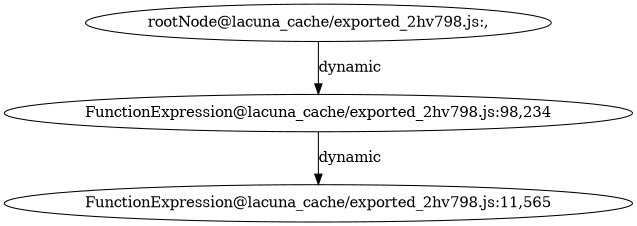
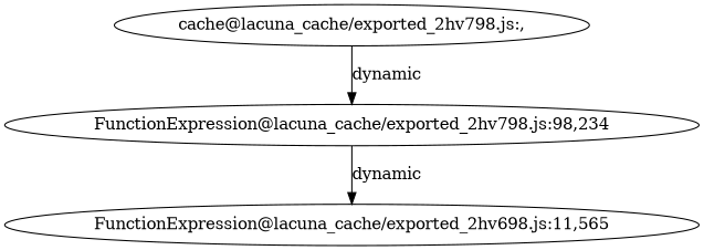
  digraph {
-   "rootNode@lacuna_cache/exported_2hv798.js:,"
+   "rootNode@lacuna_cache/exported_2hv798.js:," [label="cache@lacuna_cache/exported_2hv798.js:,"]
    "FunctionExpression@lacuna_cache/exported_2hv798.js:98,234"
-   "FunctionExpression@lacuna_cache/exported_2hv798.js:11,565"
+   "FunctionExpression@lacuna_cache/exported_2hv798.js:11,565" [label="FunctionExpression@lacuna_cache/exported_2hv698.js:11,565"]
    "rootNode@lacuna_cache/exported_2hv798.js:," -> "FunctionExpression@lacuna_cache/exported_2hv798.js:98,234" [label=dynamic]
    "FunctionExpression@lacuna_cache/exported_2hv798.js:98,234" -> "FunctionExpression@lacuna_cache/exported_2hv798.js:11,565" [label=dynamic]
  }
